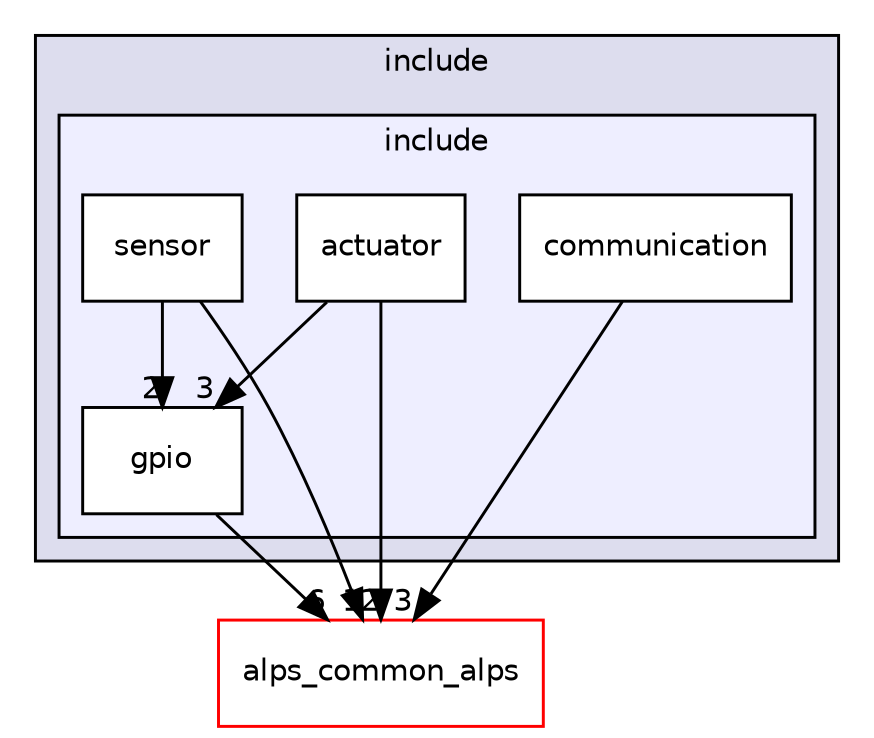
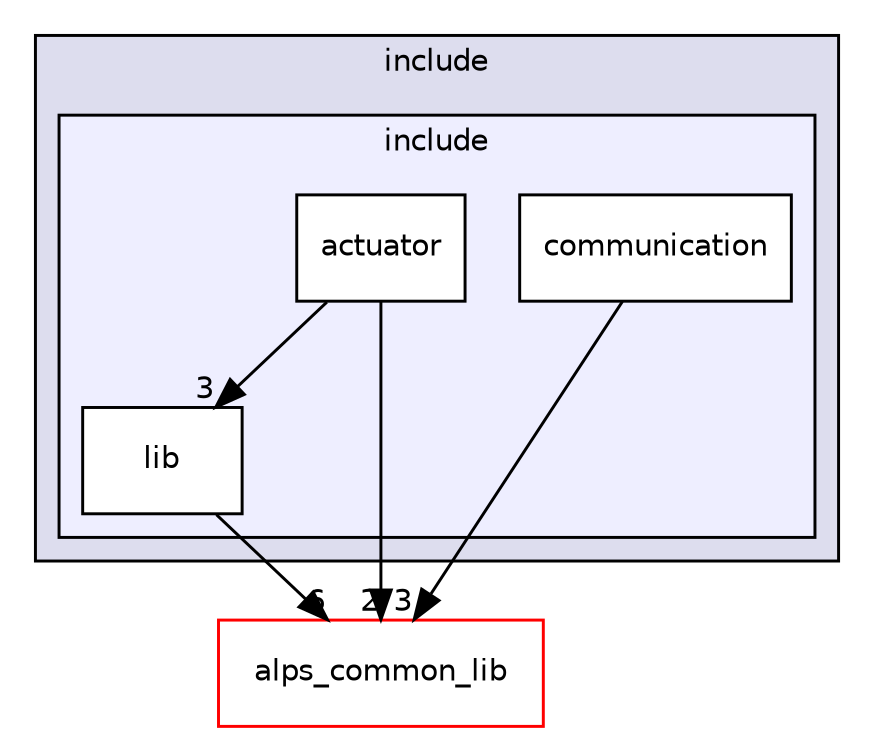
  digraph {
    compound=true
    node [fillcolor=white fontname=Helvetica fontsize=10 shape=box style=filled]
    edge [headlabel=3 labeldistance=1.5 labelfontname=Helvetica labelfontsize=10]
    n1 [label=actuator]
    n2 [label=communication]
-   n3 [label=gpio]
-   n4 [label=sensor]
-   n5 [color=red label=alps_common_alps]
+   n3 [label=lib]
+   n5 [color=red label=alps_common_lib]
    subgraph cluster_1 {
      bgcolor="#ddddee"
      fontname=Helvetica
      fontsize=10
      label=include
      pencolor=black
      subgraph cluster_2 {
        bgcolor="#eeeeff"
        fontname=Helvetica
        fontsize=10
        label=include
        pencolor=black
        n1
        n2
        n3
-       n4
      }
    }
    n1 -> n3
    n1 -> n5 [headlabel=2]
    n2 -> n5
    n3 -> n5 [headlabel=6]
-   n4 -> n3 [headlabel=2]
-   n4 -> n5 [headlabel=1]
  }
